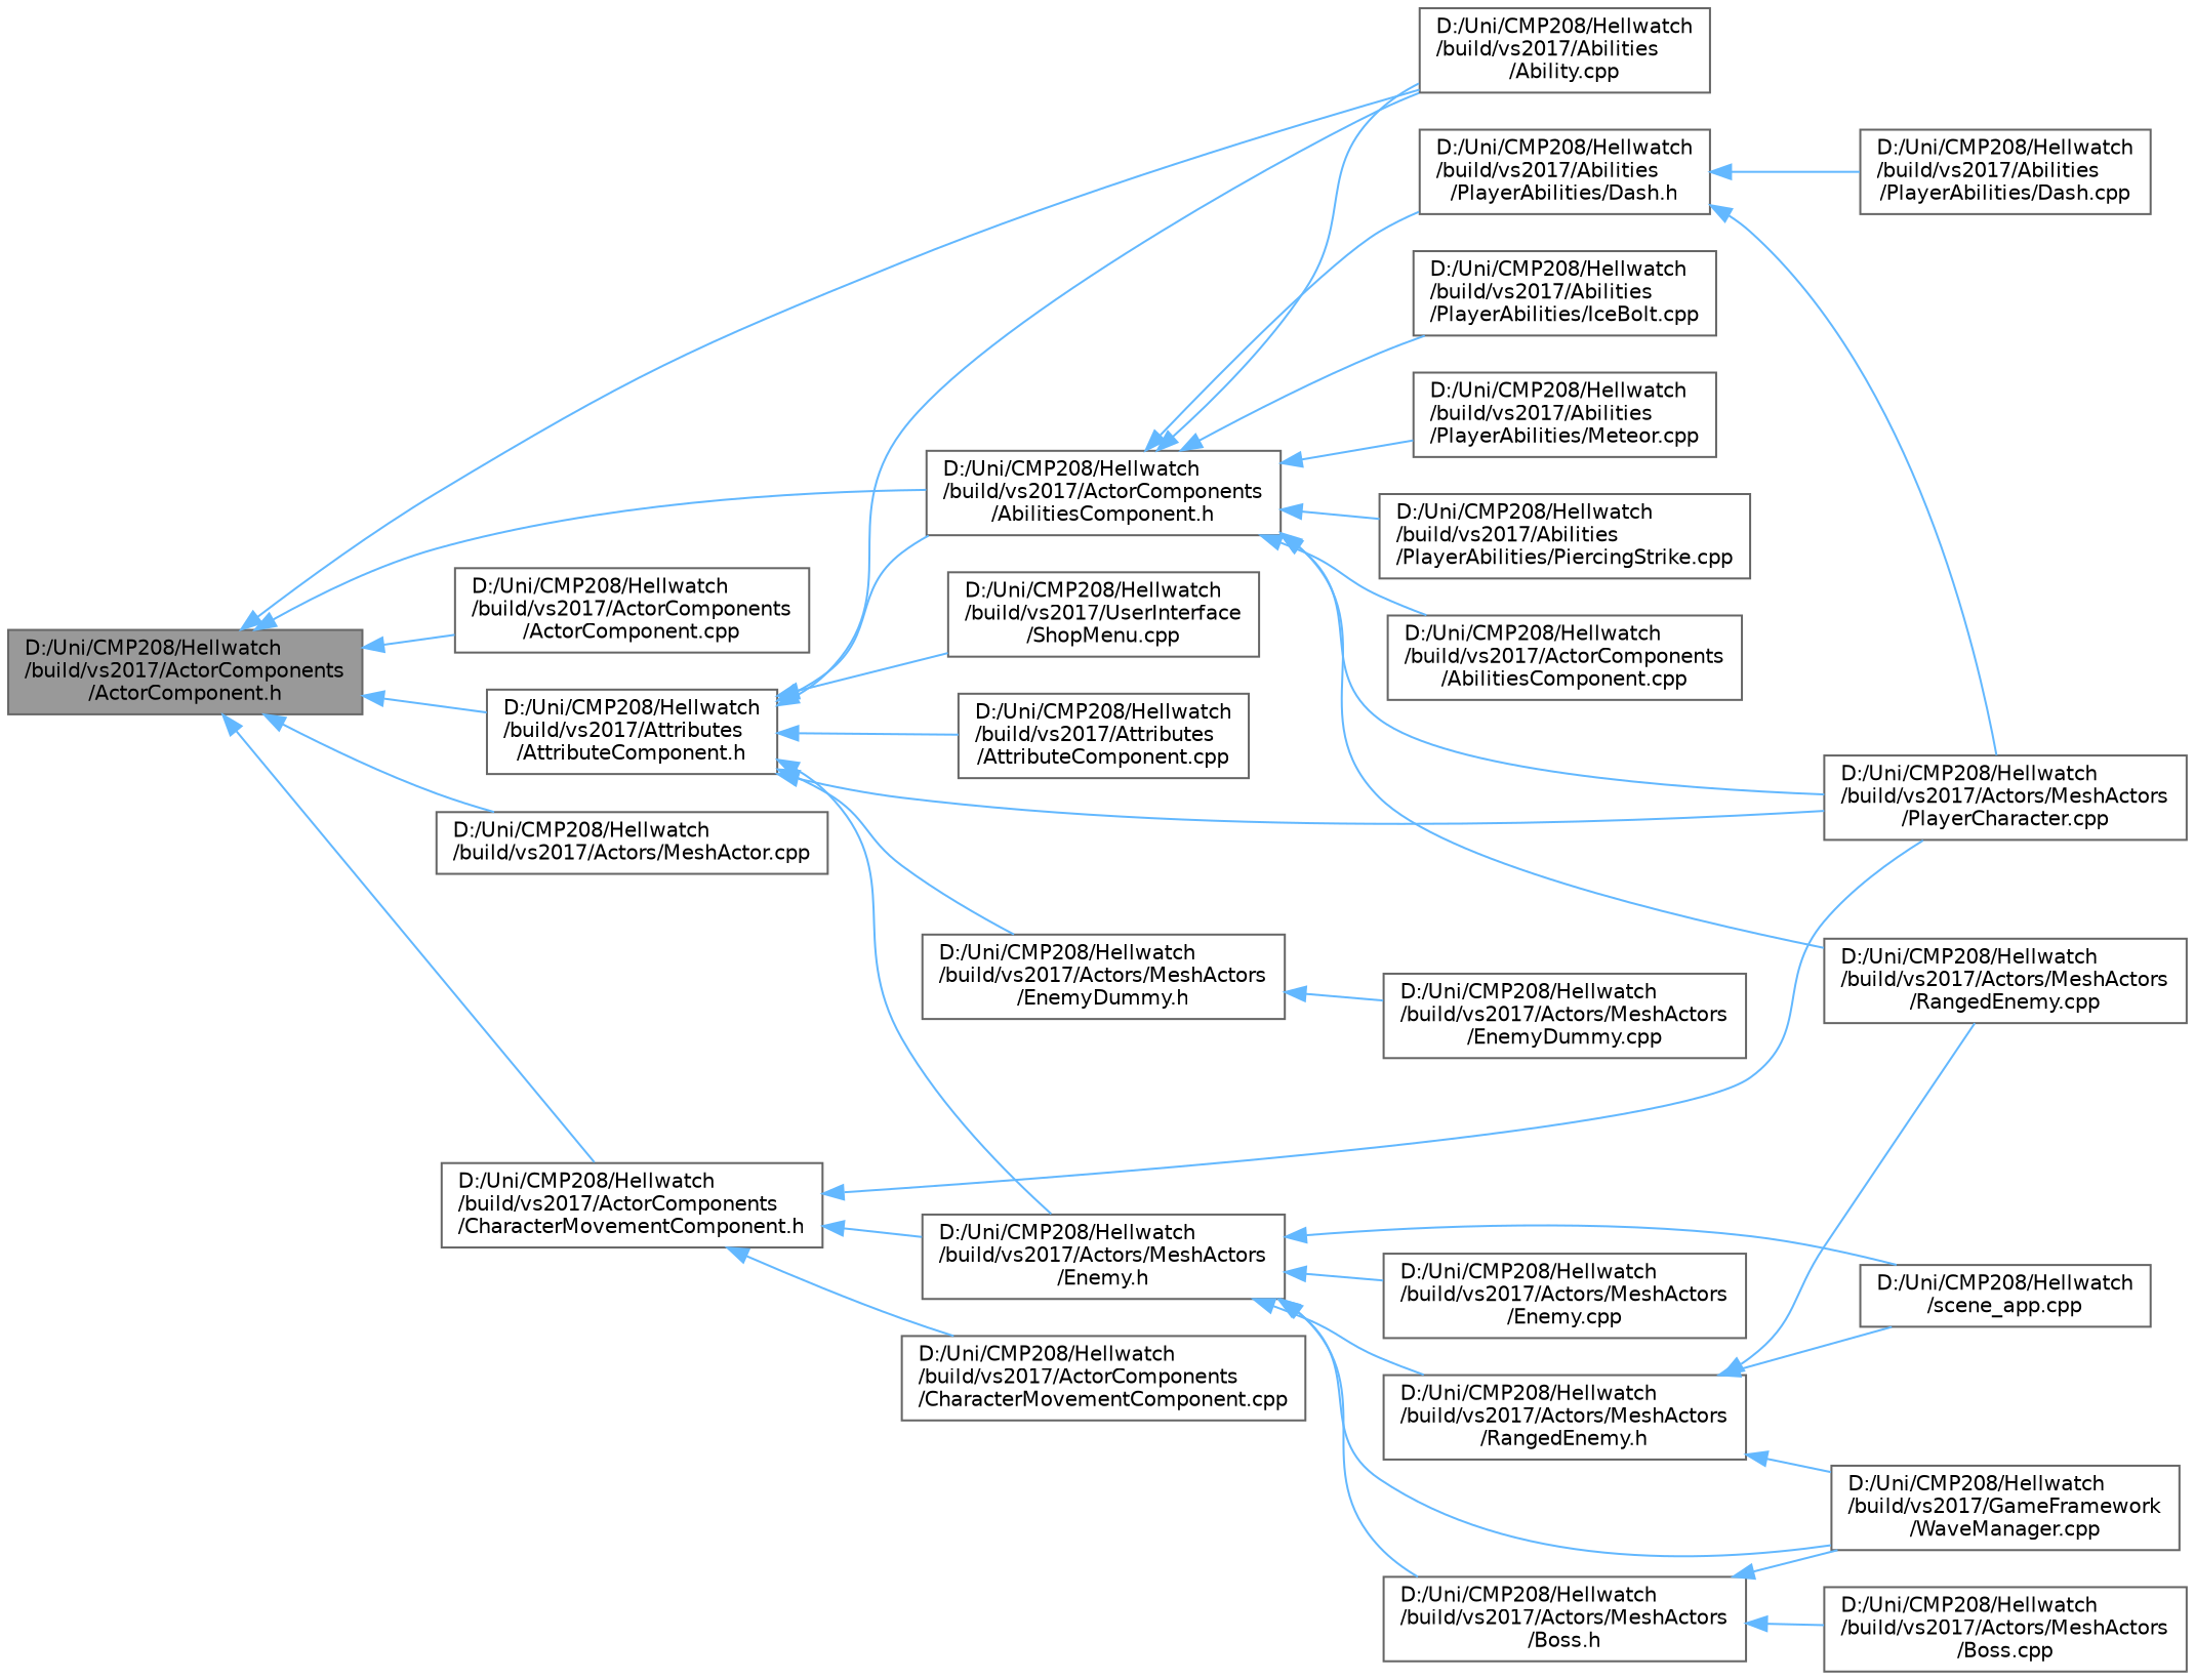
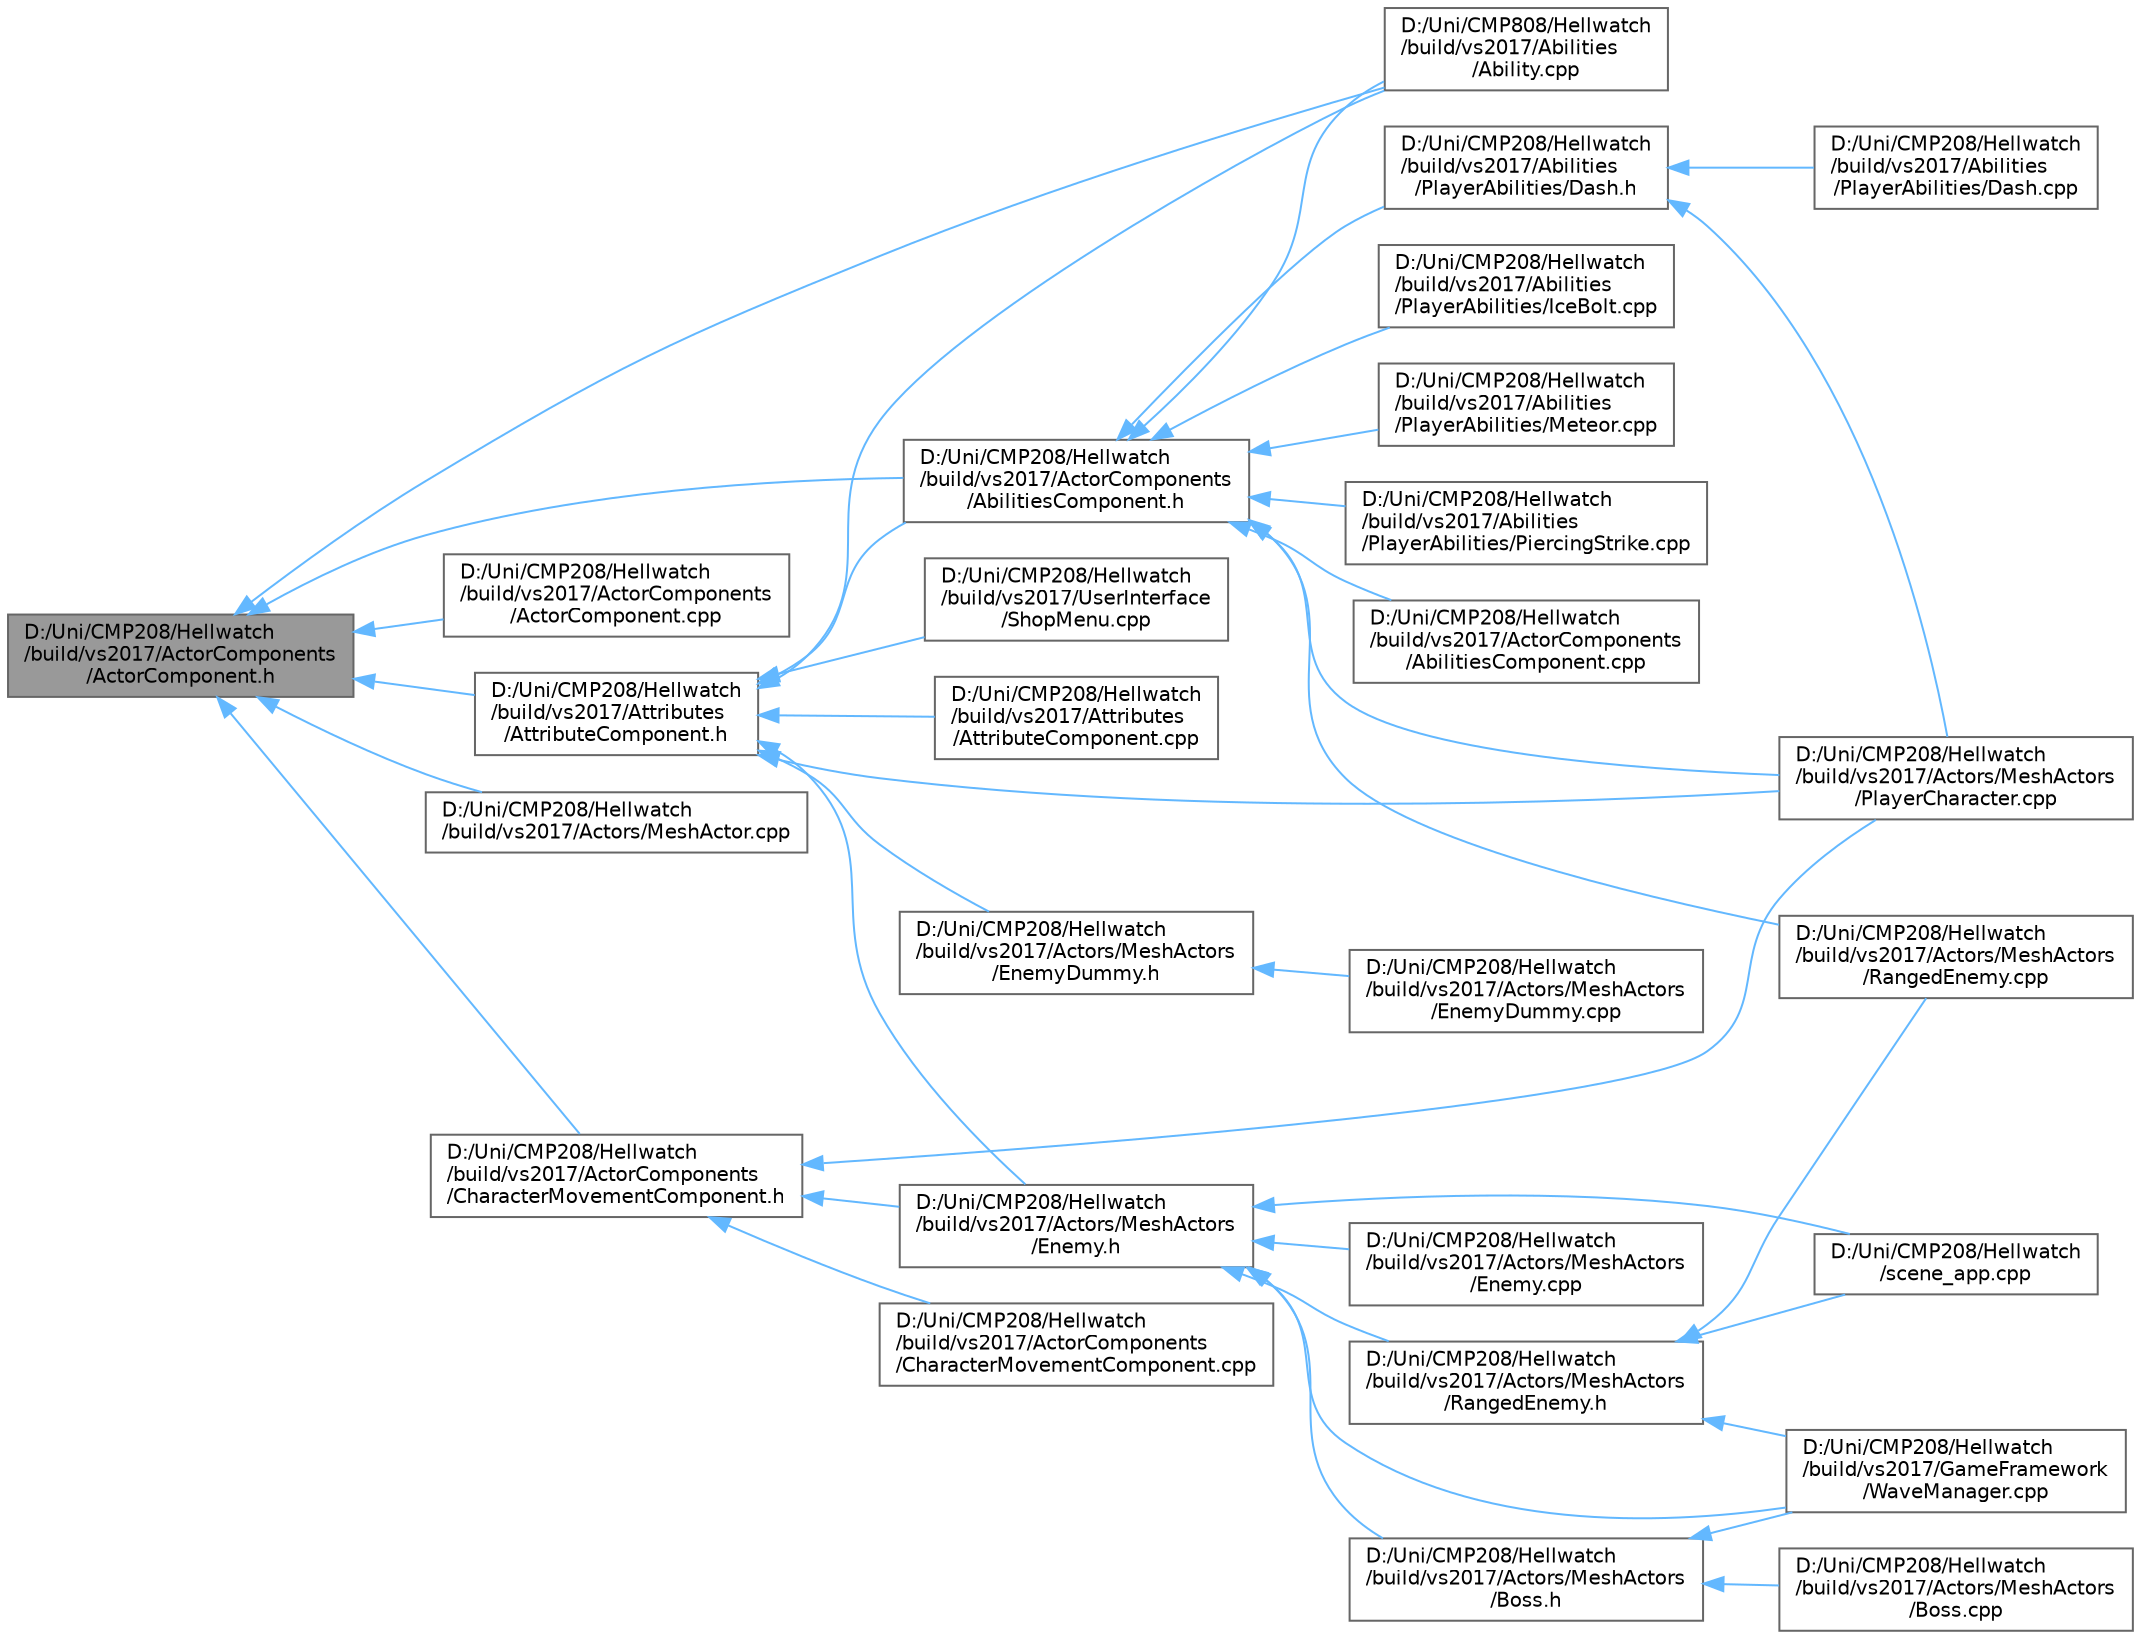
  digraph {
    rankdir=LR
    fontname="DejaVu Sans"
    node [color=grey40 fillcolor=white fontname="DejaVu Sans" fontsize=10 shape=box style=filled]
    edge [color=steelblue1 dir=back fontname="DejaVu Sans" fontsize=10 labelfontname=Helvetica labelfontsize=10 style=solid]
    n1 [color=gray40 fillcolor=grey60 fontcolor=black height=0.2 label="D:/Uni/CMP208/Hellwatch\l/build/vs2017/ActorComponents\l/ActorComponent.h" width=0.4]
-   n2 [height=0.2 label="D:/Uni/CMP208/Hellwatch\l/build/vs2017/Abilities\l/Ability.cpp" width=0.4]
+   n2 [height=0.2 label="D:/Uni/CMP808/Hellwatch\l/build/vs2017/Abilities\l/Ability.cpp" width=0.4]
    n3 [height=0.2 label="D:/Uni/CMP208/Hellwatch\l/build/vs2017/ActorComponents\l/AbilitiesComponent.h" width=0.4]
    n4 [height=0.2 label="D:/Uni/CMP208/Hellwatch\l/build/vs2017/ActorComponents\l/ActorComponent.cpp" width=0.4]
    n5 [height=0.2 label="D:/Uni/CMP208/Hellwatch\l/build/vs2017/ActorComponents\l/CharacterMovementComponent.h" width=0.4]
    n6 [height=0.2 label="D:/Uni/CMP208/Hellwatch\l/build/vs2017/Actors/MeshActor.cpp" width=0.4]
    n7 [height=0.2 label="D:/Uni/CMP208/Hellwatch\l/build/vs2017/Attributes\l/AttributeComponent.h" width=0.4]
    n8 [height=0.2 label="D:/Uni/CMP208/Hellwatch\l/build/vs2017/Abilities\l/PlayerAbilities/Dash.h" width=0.4]
    n9 [height=0.2 label="D:/Uni/CMP208/Hellwatch\l/build/vs2017/Actors/MeshActors\l/PlayerCharacter.cpp" width=0.4]
    n10 [height=0.2 label="D:/Uni/CMP208/Hellwatch\l/build/vs2017/Abilities\l/PlayerAbilities/IceBolt.cpp" width=0.4]
    n11 [height=0.2 label="D:/Uni/CMP208/Hellwatch\l/build/vs2017/Abilities\l/PlayerAbilities/Meteor.cpp" width=0.4]
    n12 [height=0.2 label="D:/Uni/CMP208/Hellwatch\l/build/vs2017/Abilities\l/PlayerAbilities/PiercingStrike.cpp" width=0.4]
    n13 [height=0.2 label="D:/Uni/CMP208/Hellwatch\l/build/vs2017/ActorComponents\l/AbilitiesComponent.cpp" width=0.4]
    n14 [height=0.2 label="D:/Uni/CMP208/Hellwatch\l/build/vs2017/Actors/MeshActors\l/RangedEnemy.cpp" width=0.4]
    n15 [height=0.2 label="D:/Uni/CMP208/Hellwatch\l/build/vs2017/Abilities\l/PlayerAbilities/Dash.cpp" width=0.4]
    n16 [height=0.2 label="D:/Uni/CMP208/Hellwatch\l/build/vs2017/ActorComponents\l/CharacterMovementComponent.cpp" width=0.4]
    n17 [height=0.2 label="D:/Uni/CMP208/Hellwatch\l/build/vs2017/Actors/MeshActors\l/Enemy.h" width=0.4]
    n18 [height=0.2 label="D:/Uni/CMP208/Hellwatch\l/build/vs2017/Actors/MeshActors\l/Boss.h" width=0.4]
    n19 [height=0.2 label="D:/Uni/CMP208/Hellwatch\l/build/vs2017/GameFramework\l/WaveManager.cpp" width=0.4]
    n20 [height=0.2 label="D:/Uni/CMP208/Hellwatch\l/build/vs2017/Actors/MeshActors\l/Enemy.cpp" width=0.4]
    n21 [height=0.2 label="D:/Uni/CMP208/Hellwatch\l/build/vs2017/Actors/MeshActors\l/RangedEnemy.h" width=0.4]
    n22 [height=0.2 label="D:/Uni/CMP208/Hellwatch\l/scene_app.cpp" width=0.4]
    n23 [height=0.2 label="D:/Uni/CMP208/Hellwatch\l/build/vs2017/Actors/MeshActors\l/Boss.cpp" width=0.4]
    n24 [height=0.2 label="D:/Uni/CMP208/Hellwatch\l/build/vs2017/Actors/MeshActors\l/EnemyDummy.h" width=0.4]
    n25 [height=0.2 label="D:/Uni/CMP208/Hellwatch\l/build/vs2017/Attributes\l/AttributeComponent.cpp" width=0.4]
    n26 [height=0.2 label="D:/Uni/CMP208/Hellwatch\l/build/vs2017/UserInterface\l/ShopMenu.cpp" width=0.4]
    n27 [height=0.2 label="D:/Uni/CMP208/Hellwatch\l/build/vs2017/Actors/MeshActors\l/EnemyDummy.cpp" width=0.4]
    n1 -> n2
    n1 -> n3
    n1 -> n4
    n1 -> n5
    n1 -> n6
    n1 -> n7
    n3 -> n2
    n3 -> n8
    n3 -> n9
    n3 -> n10
    n3 -> n11
    n3 -> n12
    n3 -> n13
    n3 -> n14
    n5 -> n9
    n5 -> n16
    n5 -> n17
    n7 -> n2
    n7 -> n3
    n7 -> n9
    n7 -> n17
    n7 -> n24
    n7 -> n25
    n7 -> n26
    n8 -> n9
    n8 -> n15
    n17 -> n18
    n17 -> n19
    n17 -> n20
    n17 -> n21
    n17 -> n22
    n18 -> n19
    n18 -> n23
    n21 -> n14
    n21 -> n19
    n21 -> n22
    n24 -> n27
  }
